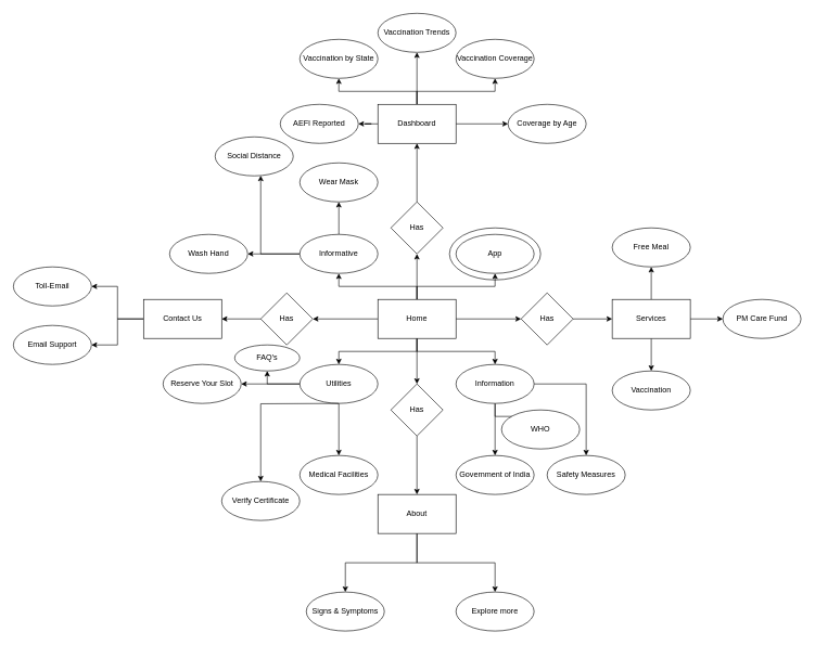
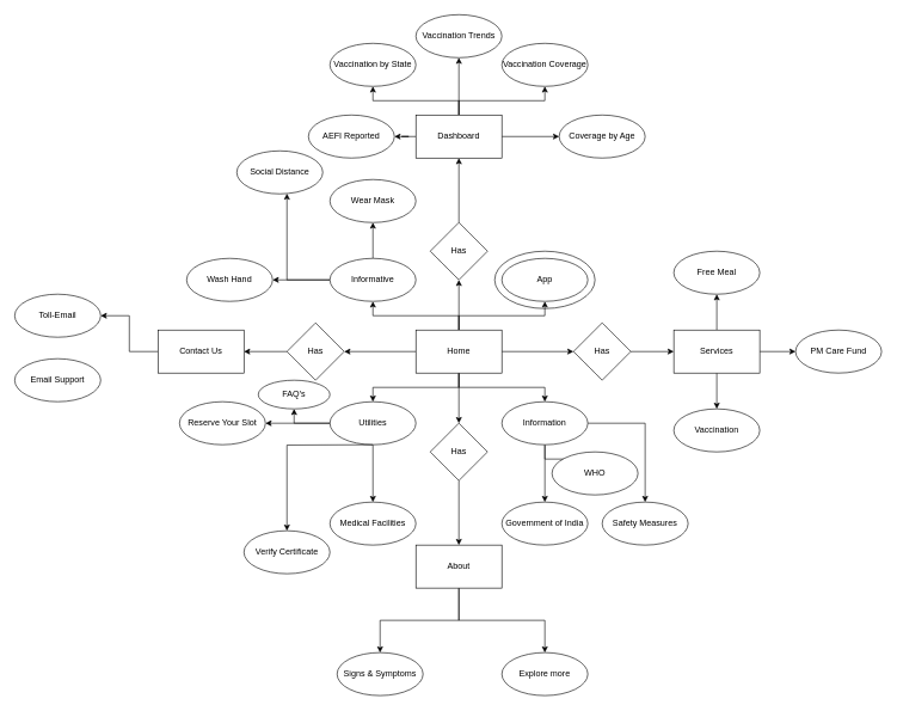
  <mxCell id="0" />
  <mxCell id="1" parent="0" />
  <mxCell id="2" value="" style="ellipse;whiteSpace=wrap;html=1;" vertex="1" parent="1"><mxGeometry x="690" y="350" width="140" height="80" as="geometry" /></mxCell>
  <mxCell id="3" value="" style="edgeStyle=orthogonalEdgeStyle;rounded=0;orthogonalLoop=1;jettySize=auto;html=1;" edge="1" parent="1" source="11" target="13"><mxGeometry relative="1" as="geometry" /></mxCell>
  <mxCell id="4" value="" style="edgeStyle=orthogonalEdgeStyle;rounded=0;orthogonalLoop=1;jettySize=auto;html=1;" edge="1" parent="1" source="11" target="19"><mxGeometry relative="1" as="geometry" /></mxCell>
  <mxCell id="5" value="" style="edgeStyle=orthogonalEdgeStyle;rounded=0;orthogonalLoop=1;jettySize=auto;html=1;" edge="1" parent="1" source="11" target="27"><mxGeometry relative="1" as="geometry" /></mxCell>
  <mxCell id="6" value="" style="edgeStyle=orthogonalEdgeStyle;rounded=0;orthogonalLoop=1;jettySize=auto;html=1;" edge="1" parent="1" source="11" target="32"><mxGeometry relative="1" as="geometry" /></mxCell>
  <mxCell id="7" value="" style="edgeStyle=orthogonalEdgeStyle;rounded=0;orthogonalLoop=1;jettySize=auto;html=1;" edge="1" parent="1" source="11" target="44"><mxGeometry relative="1" as="geometry" /></mxCell>
  <mxCell id="8" value="" style="edgeStyle=orthogonalEdgeStyle;rounded=0;orthogonalLoop=1;jettySize=auto;html=1;" edge="1" parent="1" source="11" target="45"><mxGeometry relative="1" as="geometry" /></mxCell>
  <mxCell id="9" value="" style="edgeStyle=orthogonalEdgeStyle;rounded=0;orthogonalLoop=1;jettySize=auto;html=1;" edge="1" parent="1" source="11" target="48"><mxGeometry relative="1" as="geometry" /></mxCell>
  <mxCell id="10" value="" style="edgeStyle=orthogonalEdgeStyle;rounded=0;orthogonalLoop=1;jettySize=auto;html=1;" edge="1" parent="1" source="11" target="52"><mxGeometry relative="1" as="geometry" /></mxCell>
  <mxCell id="11" value="Home" style="rounded=0;whiteSpace=wrap;html=1;" vertex="1" parent="1"><mxGeometry x="580" y="460" width="120" height="60" as="geometry" /></mxCell>
  <mxCell id="12" value="" style="edgeStyle=orthogonalEdgeStyle;rounded=0;orthogonalLoop=1;jettySize=auto;html=1;" edge="1" parent="1" source="13" target="17"><mxGeometry relative="1" as="geometry" /></mxCell>
  <mxCell id="13" value="Has" style="rhombus;whiteSpace=wrap;html=1;rounded=0;" vertex="1" parent="1"><mxGeometry x="800" y="450" width="80" height="80" as="geometry" /></mxCell>
  <mxCell id="14" value="" style="edgeStyle=orthogonalEdgeStyle;rounded=0;orthogonalLoop=1;jettySize=auto;html=1;" edge="1" parent="1" source="17" target="38"><mxGeometry relative="1" as="geometry" /></mxCell>
  <mxCell id="15" value="" style="edgeStyle=orthogonalEdgeStyle;rounded=0;orthogonalLoop=1;jettySize=auto;html=1;" edge="1" parent="1" source="17" target="39"><mxGeometry relative="1" as="geometry" /></mxCell>
  <mxCell id="16" value="" style="edgeStyle=orthogonalEdgeStyle;rounded=0;orthogonalLoop=1;jettySize=auto;html=1;" edge="1" parent="1" source="17" target="40"><mxGeometry relative="1" as="geometry" /></mxCell>
  <mxCell id="17" value="Services" style="whiteSpace=wrap;html=1;rounded=0;" vertex="1" parent="1"><mxGeometry x="940" y="460" width="120" height="60" as="geometry" /></mxCell>
  <mxCell id="18" value="" style="edgeStyle=orthogonalEdgeStyle;rounded=0;orthogonalLoop=1;jettySize=auto;html=1;" edge="1" parent="1" source="19" target="25"><mxGeometry relative="1" as="geometry" /></mxCell>
  <mxCell id="19" value="Has" style="rhombus;whiteSpace=wrap;html=1;rounded=0;" vertex="1" parent="1"><mxGeometry x="600" y="310" width="80" height="80" as="geometry" /></mxCell>
  <mxCell id="20" value="" style="edgeStyle=orthogonalEdgeStyle;rounded=0;orthogonalLoop=1;jettySize=auto;html=1;" edge="1" parent="1" source="25" target="67"><mxGeometry relative="1" as="geometry" /></mxCell>
  <mxCell id="21" value="" style="edgeStyle=orthogonalEdgeStyle;rounded=0;orthogonalLoop=1;jettySize=auto;html=1;" edge="1" parent="1" source="25" target="68"><mxGeometry relative="1" as="geometry" /></mxCell>
  <mxCell id="22" value="" style="edgeStyle=orthogonalEdgeStyle;rounded=0;orthogonalLoop=1;jettySize=auto;html=1;" edge="1" parent="1" source="25" target="69"><mxGeometry relative="1" as="geometry" /></mxCell>
  <mxCell id="23" value="" style="edgeStyle=orthogonalEdgeStyle;rounded=0;orthogonalLoop=1;jettySize=auto;html=1;" edge="1" parent="1" source="25" target="70"><mxGeometry relative="1" as="geometry" /></mxCell>
  <mxCell id="24" value="" style="edgeStyle=orthogonalEdgeStyle;rounded=0;orthogonalLoop=1;jettySize=auto;html=1;" edge="1" parent="1" source="25" target="71"><mxGeometry relative="1" as="geometry" /></mxCell>
  <mxCell id="25" value="Dashboard" style="whiteSpace=wrap;html=1;rounded=0;" vertex="1" parent="1"><mxGeometry x="580" y="160" width="120" height="60" as="geometry" /></mxCell>
  <mxCell id="26" value="" style="edgeStyle=orthogonalEdgeStyle;rounded=0;orthogonalLoop=1;jettySize=auto;html=1;" edge="1" parent="1" source="27" target="30"><mxGeometry relative="1" as="geometry" /></mxCell>
  <mxCell id="27" value="Has" style="rhombus;whiteSpace=wrap;html=1;rounded=0;" vertex="1" parent="1"><mxGeometry x="600" y="590" width="80" height="80" as="geometry" /></mxCell>
  <mxCell id="28" value="" style="edgeStyle=orthogonalEdgeStyle;rounded=0;orthogonalLoop=1;jettySize=auto;html=1;" edge="1" parent="1" source="30" target="36"><mxGeometry relative="1" as="geometry" /></mxCell>
  <mxCell id="29" value="" style="edgeStyle=orthogonalEdgeStyle;rounded=0;orthogonalLoop=1;jettySize=auto;html=1;" edge="1" parent="1" source="30" target="37"><mxGeometry relative="1" as="geometry" /></mxCell>
  <mxCell id="30" value="About" style="whiteSpace=wrap;html=1;rounded=0;" vertex="1" parent="1"><mxGeometry x="580" y="760" width="120" height="60" as="geometry" /></mxCell>
  <mxCell id="31" value="" style="edgeStyle=orthogonalEdgeStyle;rounded=0;orthogonalLoop=1;jettySize=auto;html=1;" edge="1" parent="1" source="32" target="35"><mxGeometry relative="1" as="geometry" /></mxCell>
  <mxCell id="32" value="Has" style="rhombus;whiteSpace=wrap;html=1;rounded=0;" vertex="1" parent="1"><mxGeometry x="400" y="450" width="80" height="80" as="geometry" /></mxCell>
  <mxCell id="33" value="" style="edgeStyle=orthogonalEdgeStyle;rounded=0;orthogonalLoop=1;jettySize=auto;html=1;" edge="1" parent="1" source="35" target="53"><mxGeometry relative="1" as="geometry" /></mxCell>
- <mxCell id="34" value="" style="edgeStyle=orthogonalEdgeStyle;rounded=0;orthogonalLoop=1;jettySize=auto;html=1;" edge="1" parent="1" source="35" target="54"><mxGeometry relative="1" as="geometry" /></mxCell>
  <mxCell id="35" value="Contact Us" style="whiteSpace=wrap;html=1;rounded=0;" vertex="1" parent="1"><mxGeometry x="220" y="460" width="120" height="60" as="geometry" /></mxCell>
  <mxCell id="36" value="Signs &amp;amp; Symptoms" style="ellipse;whiteSpace=wrap;html=1;rounded=0;" vertex="1" parent="1"><mxGeometry x="470" y="910" width="120" height="60" as="geometry" /></mxCell>
  <mxCell id="37" value="Explore more" style="ellipse;whiteSpace=wrap;html=1;rounded=0;" vertex="1" parent="1"><mxGeometry x="700" y="910" width="120" height="60" as="geometry" /></mxCell>
  <mxCell id="38" value="Free Meal" style="ellipse;whiteSpace=wrap;html=1;rounded=0;" vertex="1" parent="1"><mxGeometry x="940" y="350" width="120" height="60" as="geometry" /></mxCell>
  <mxCell id="39" value="PM Care Fund" style="ellipse;whiteSpace=wrap;html=1;rounded=0;" vertex="1" parent="1"><mxGeometry x="1110" y="460" width="120" height="60" as="geometry" /></mxCell>
  <mxCell id="40" value="Vaccination" style="ellipse;whiteSpace=wrap;html=1;rounded=0;" vertex="1" parent="1"><mxGeometry x="940" y="570" width="120" height="60" as="geometry" /></mxCell>
  <mxCell id="41" value="" style="edgeStyle=orthogonalEdgeStyle;rounded=0;orthogonalLoop=1;jettySize=auto;html=1;" edge="1" parent="1" source="44" target="64"><mxGeometry relative="1" as="geometry" /></mxCell>
  <mxCell id="42" value="" style="edgeStyle=orthogonalEdgeStyle;rounded=0;orthogonalLoop=1;jettySize=auto;html=1;" edge="1" parent="1" source="44" target="65"><mxGeometry relative="1" as="geometry" /></mxCell>
  <mxCell id="43" value="" style="edgeStyle=orthogonalEdgeStyle;rounded=0;orthogonalLoop=1;jettySize=auto;html=1;" edge="1" parent="1" source="44" target="66"><mxGeometry relative="1" as="geometry"><Array as="points"><mxPoint x="400" y="390" /></Array></mxGeometry></mxCell>
  <mxCell id="44" value="Informative" style="ellipse;whiteSpace=wrap;html=1;rounded=0;" vertex="1" parent="1"><mxGeometry x="460" y="360" width="120" height="60" as="geometry" /></mxCell>
  <mxCell id="45" value="App" style="ellipse;whiteSpace=wrap;html=1;rounded=0;" vertex="1" parent="1"><mxGeometry x="700" y="360" width="120" height="60" as="geometry" /></mxCell>
  <mxCell id="46" value="" style="edgeStyle=orthogonalEdgeStyle;rounded=0;orthogonalLoop=1;jettySize=auto;html=1;" edge="1" parent="1" source="48" target="55"><mxGeometry relative="1" as="geometry" /></mxCell>
  <mxCell id="47" value="" style="edgeStyle=orthogonalEdgeStyle;rounded=0;orthogonalLoop=1;jettySize=auto;html=1;" edge="1" parent="1" source="48" target="56"><mxGeometry relative="1" as="geometry" /></mxCell>
  <mxCell id="48" value="Utilities" style="ellipse;whiteSpace=wrap;html=1;rounded=0;" vertex="1" parent="1"><mxGeometry x="460" y="560" width="120" height="60" as="geometry" /></mxCell>
  <mxCell id="49" value="" style="edgeStyle=orthogonalEdgeStyle;rounded=0;orthogonalLoop=1;jettySize=auto;html=1;" edge="1" parent="1" source="52" target="61"><mxGeometry relative="1" as="geometry" /></mxCell>
  <mxCell id="50" value="" style="edgeStyle=orthogonalEdgeStyle;rounded=0;orthogonalLoop=1;jettySize=auto;html=1;" edge="1" parent="1" source="52" target="62"><mxGeometry relative="1" as="geometry" /></mxCell>
  <mxCell id="51" value="" style="edgeStyle=orthogonalEdgeStyle;rounded=0;orthogonalLoop=1;jettySize=auto;html=1;" edge="1" parent="1" source="52" target="63"><mxGeometry relative="1" as="geometry" /></mxCell>
  <mxCell id="52" value="Information" style="ellipse;whiteSpace=wrap;html=1;rounded=0;" vertex="1" parent="1"><mxGeometry x="700" y="560" width="120" height="60" as="geometry" /></mxCell>
  <mxCell id="53" value="Toll-Email" style="ellipse;whiteSpace=wrap;html=1;rounded=0;" vertex="1" parent="1"><mxGeometry x="20" y="410" width="120" height="60" as="geometry" /></mxCell>
  <mxCell id="54" value="Email Support" style="ellipse;whiteSpace=wrap;html=1;rounded=0;" vertex="1" parent="1"><mxGeometry x="20" y="500" width="120" height="60" as="geometry" /></mxCell>
  <mxCell id="55" value="Reserve Your Slot" style="ellipse;whiteSpace=wrap;html=1;rounded=0;" vertex="1" parent="1"><mxGeometry x="250" y="560" width="120" height="60" as="geometry" /></mxCell>
  <mxCell id="56" value="Medical Facilities" style="ellipse;whiteSpace=wrap;html=1;rounded=0;" vertex="1" parent="1"><mxGeometry x="460" y="700" width="120" height="60" as="geometry" /></mxCell>
  <mxCell id="57" value="" style="edgeStyle=orthogonalEdgeStyle;rounded=0;orthogonalLoop=1;jettySize=auto;html=1;" edge="1" parent="1" target="59"><mxGeometry relative="1" as="geometry"><mxPoint x="460" y="590" as="sourcePoint" /><Array as="points"><mxPoint x="410" y="590" /></Array></mxGeometry></mxCell>
  <mxCell id="58" value="" style="edgeStyle=orthogonalEdgeStyle;rounded=0;orthogonalLoop=1;jettySize=auto;html=1;" edge="1" parent="1" target="60"><mxGeometry relative="1" as="geometry"><mxPoint x="520" y="620" as="sourcePoint" /></mxGeometry></mxCell>
  <mxCell id="59" value="FAQ's" style="ellipse;whiteSpace=wrap;html=1;rounded=0;" vertex="1" parent="1"><mxGeometry x="360" y="530" width="100" height="40" as="geometry" /></mxCell>
  <mxCell id="60" value="Verify Certificate" style="ellipse;whiteSpace=wrap;html=1;rounded=0;" vertex="1" parent="1"><mxGeometry x="340" y="740" width="120" height="60" as="geometry" /></mxCell>
  <mxCell id="61" value="Government of India" style="ellipse;whiteSpace=wrap;html=1;rounded=0;" vertex="1" parent="1"><mxGeometry x="700" y="700" width="120" height="60" as="geometry" /></mxCell>
  <mxCell id="62" value="Safety Measures" style="ellipse;whiteSpace=wrap;html=1;rounded=0;" vertex="1" parent="1"><mxGeometry x="840" y="700" width="120" height="60" as="geometry" /></mxCell>
  <mxCell id="63" value="WHO" style="ellipse;whiteSpace=wrap;html=1;rounded=0;" vertex="1" parent="1"><mxGeometry x="770" y="630" width="120" height="60" as="geometry" /></mxCell>
  <mxCell id="64" value="Wear Mask" style="ellipse;whiteSpace=wrap;html=1;rounded=0;" vertex="1" parent="1"><mxGeometry x="460" y="250" width="120" height="60" as="geometry" /></mxCell>
  <mxCell id="65" value="Wash Hand" style="ellipse;whiteSpace=wrap;html=1;rounded=0;" vertex="1" parent="1"><mxGeometry x="260" y="360" width="120" height="60" as="geometry" /></mxCell>
  <mxCell id="66" value="Social Distance" style="ellipse;whiteSpace=wrap;html=1;rounded=0;" vertex="1" parent="1"><mxGeometry x="330" y="210" width="120" height="60" as="geometry" /></mxCell>
  <mxCell id="67" value="Vaccination Trends" style="ellipse;whiteSpace=wrap;html=1;rounded=0;" vertex="1" parent="1"><mxGeometry x="580" y="20" width="120" height="60" as="geometry" /></mxCell>
  <mxCell id="68" value="Coverage by Age" style="ellipse;whiteSpace=wrap;html=1;rounded=0;" vertex="1" parent="1"><mxGeometry x="780" y="160" width="120" height="60" as="geometry" /></mxCell>
  <mxCell id="69" value="AEFI Reported" style="ellipse;whiteSpace=wrap;html=1;rounded=0;" vertex="1" parent="1"><mxGeometry x="430" y="160" width="120" height="60" as="geometry" /></mxCell>
  <mxCell id="70" value="Vaccination Coverage" style="ellipse;whiteSpace=wrap;html=1;rounded=0;" vertex="1" parent="1"><mxGeometry x="700" y="60" width="120" height="60" as="geometry" /></mxCell>
  <mxCell id="71" value="Vaccination by State" style="ellipse;whiteSpace=wrap;html=1;rounded=0;" vertex="1" parent="1"><mxGeometry x="460" y="60" width="120" height="60" as="geometry" /></mxCell>
